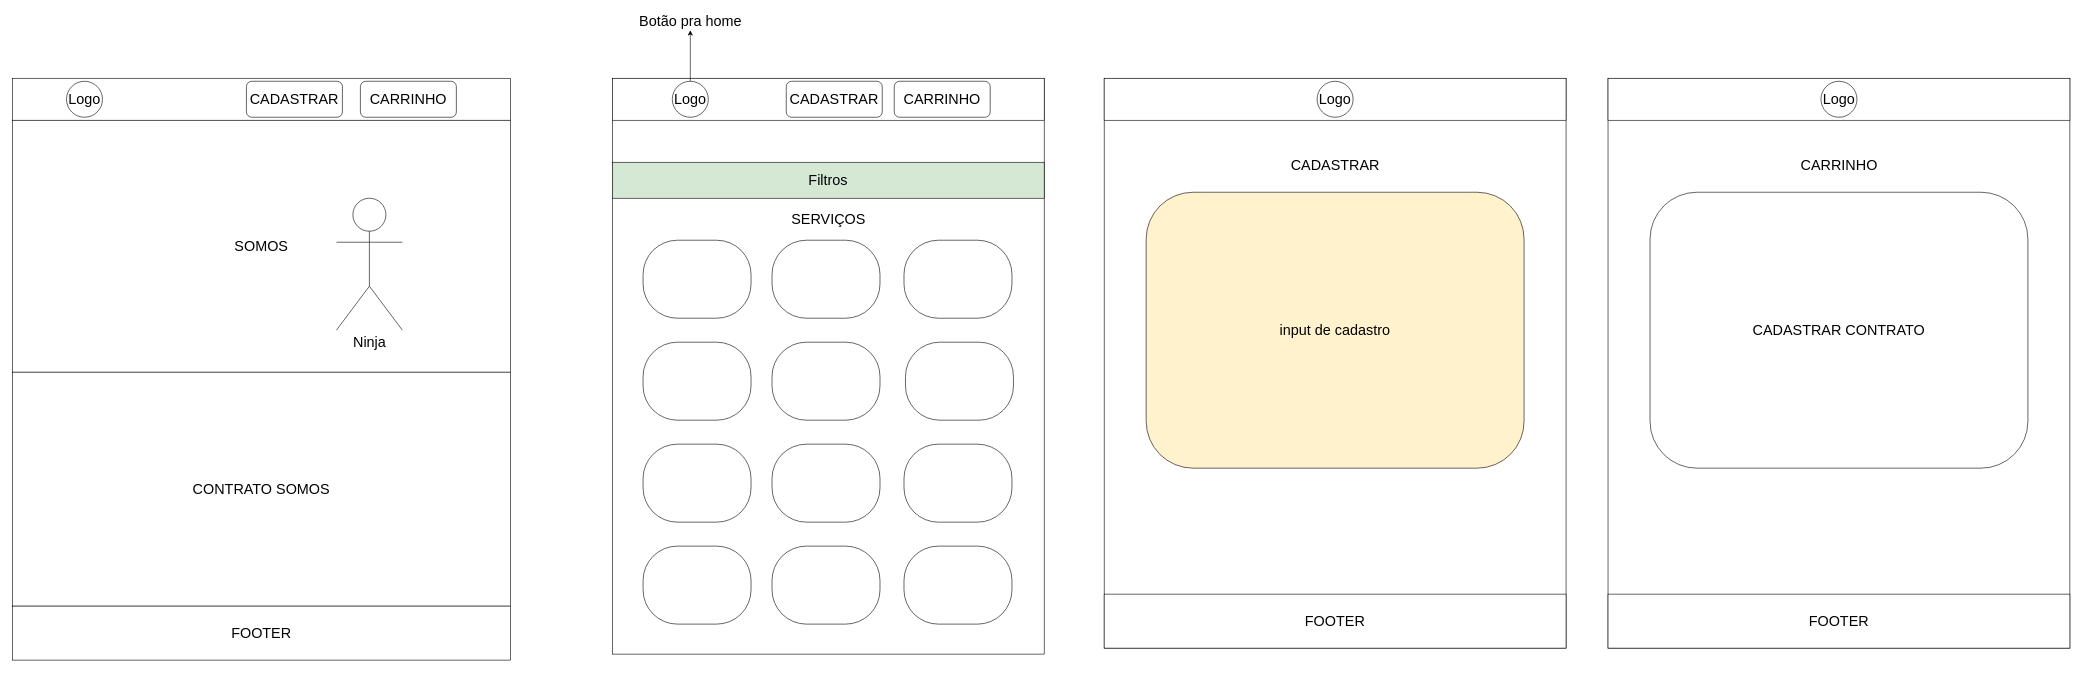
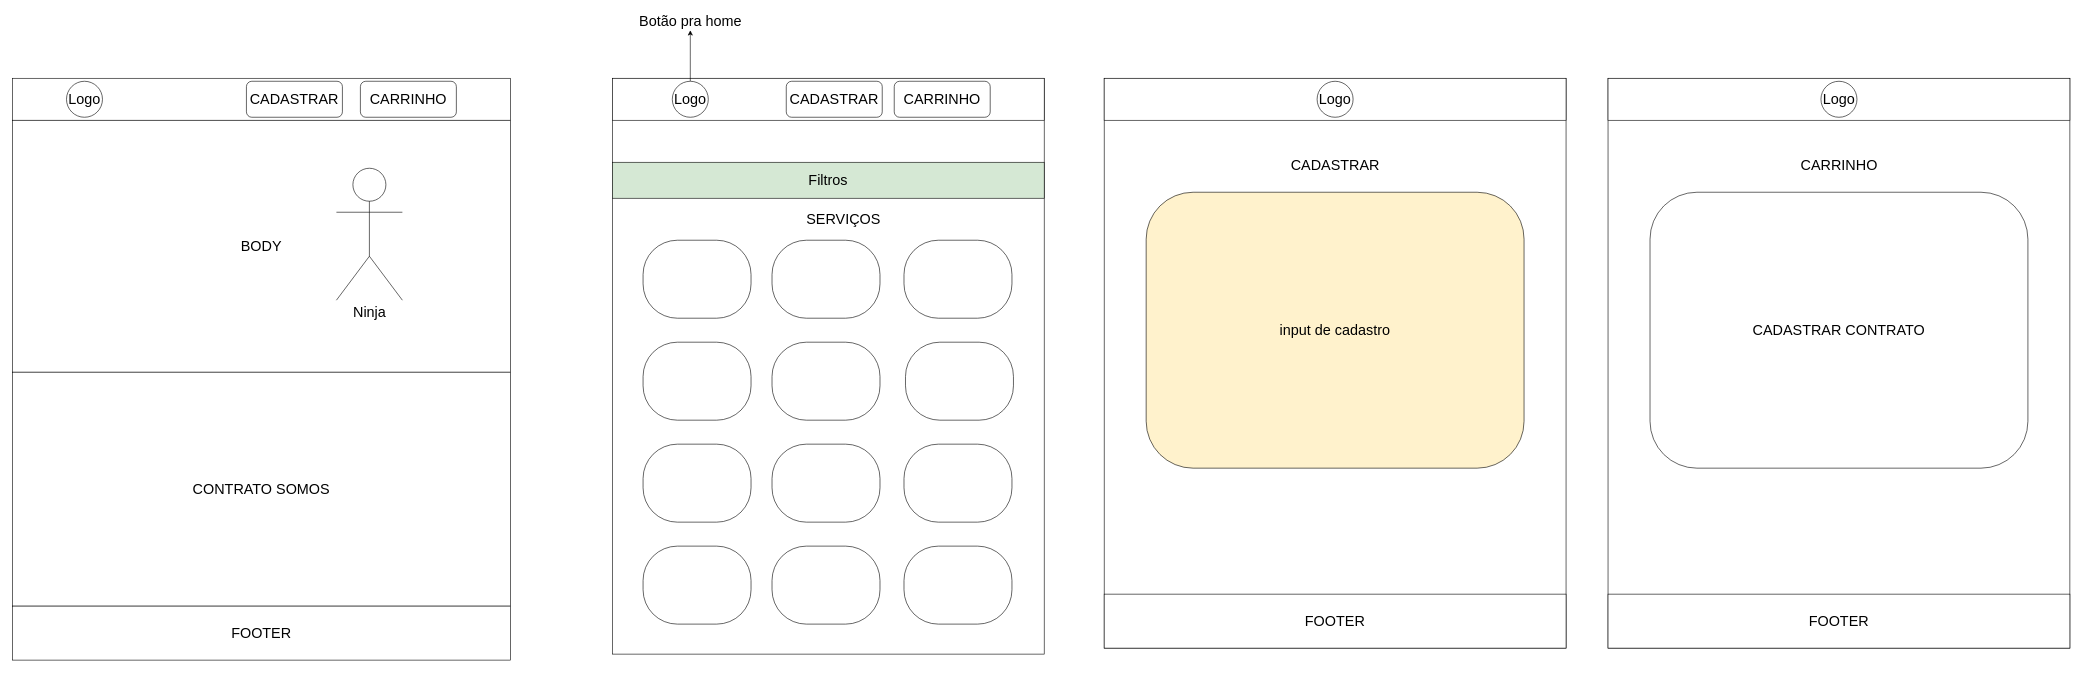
  <mxCell id="0" />
  <mxCell id="1" parent="0" />
  <mxCell id="2" value="" style="rounded=0;whiteSpace=wrap;html=1;" vertex="1" parent="1"><mxGeometry width="830" height="70" as="geometry" x="20" y="130" /></mxCell>
  <mxCell id="3" value="Logo" style="ellipse;whiteSpace=wrap;html=1;fontSize=24;" vertex="1" parent="1"><mxGeometry x="110" y="135" width="60" height="60" as="geometry" /></mxCell>
  <mxCell id="4" value="CADASTRAR" style="rounded=1;whiteSpace=wrap;html=1;fontSize=24;" vertex="1" parent="1"><mxGeometry x="410" y="135" width="160" height="60" as="geometry" /></mxCell>
  <mxCell id="5" value="CARRINHO" style="rounded=1;whiteSpace=wrap;html=1;fontSize=24;" vertex="1" parent="1"><mxGeometry x="600" y="135" width="160" height="60" as="geometry" /></mxCell>
- <mxCell id="6" value="SOMOS" style="rounded=0;whiteSpace=wrap;html=1;fontSize=24;" vertex="1" parent="1"><mxGeometry y="200" width="830" height="420" as="geometry" x="20" /></mxCell>
+ <mxCell id="6" value="BODY" style="rounded=0;whiteSpace=wrap;html=1;fontSize=24;" vertex="1" parent="1"><mxGeometry y="200" width="830" height="420" as="geometry" x="20" /></mxCell>
  <mxCell id="7" value="CONTRATO SOMOS" style="rounded=0;whiteSpace=wrap;html=1;fontSize=24;" vertex="1" parent="1"><mxGeometry y="620" width="830" height="390" as="geometry" x="20" /></mxCell>
  <mxCell id="8" value="FOOTER" style="rounded=0;whiteSpace=wrap;html=1;fontSize=24;" vertex="1" parent="1"><mxGeometry y="1010" width="830" height="90" as="geometry" x="20" /></mxCell>
  <mxCell id="9" value="" style="rounded=0;whiteSpace=wrap;html=1;fontSize=24;" vertex="1" parent="1"><mxGeometry x="1020" width="720" height="960" as="geometry" y="130" /></mxCell>
- <mxCell id="10" value="Ninja" style="shape=umlActor;verticalLabelPosition=bottom;verticalAlign=top;html=1;outlineConnect=0;fontSize=24;" vertex="1" parent="1"><mxGeometry x="560" y="330" width="110" height="220" as="geometry" /></mxCell>
+ <mxCell id="10" value="Ninja" style="shape=umlActor;verticalLabelPosition=bottom;verticalAlign=top;html=1;outlineConnect=0;fontSize=24;" vertex="1" parent="1"><mxGeometry x="560" y="280" width="110" height="220" as="geometry" /></mxCell>
  <mxCell id="11" value="" style="rounded=0;whiteSpace=wrap;html=1;fontSize=24;" vertex="1" parent="1"><mxGeometry x="1020" width="720" height="70" as="geometry" y="130" /></mxCell>
  <mxCell id="12" style="edgeStyle=orthogonalEdgeStyle;rounded=0;orthogonalLoop=1;jettySize=auto;html=1;fontSize=24;" edge="1" parent="1" source="13"><mxGeometry relative="1" as="geometry"><mxPoint x="1150" y="50" as="targetPoint" /></mxGeometry></mxCell>
  <mxCell id="13" value="Logo" style="ellipse;whiteSpace=wrap;html=1;fontSize=24;" vertex="1" parent="1"><mxGeometry x="1120" y="135" width="60" height="60" as="geometry" /></mxCell>
  <mxCell id="14" value="Botão pra home" style="text;html=1;align=center;verticalAlign=middle;resizable=0;points=[];autosize=1;strokeColor=none;fillColor=none;fontSize=24;" vertex="1" parent="1"><mxGeometry x="1055" y="20" width="190" height="30" as="geometry" /></mxCell>
  <mxCell id="15" value="CADASTRAR" style="rounded=1;whiteSpace=wrap;html=1;fontSize=24;" vertex="1" parent="1"><mxGeometry x="1310" y="135" width="160" height="60" as="geometry" /></mxCell>
  <mxCell id="16" value="CARRINHO" style="rounded=1;whiteSpace=wrap;html=1;fontSize=24;" vertex="1" parent="1"><mxGeometry x="1490" y="135" width="160" height="60" as="geometry" /></mxCell>
  <mxCell id="17" value="" style="rounded=1;whiteSpace=wrap;html=1;fontSize=24;arcSize=44;" vertex="1" parent="1"><mxGeometry x="1071.25" y="400" width="180" height="130" as="geometry" /></mxCell>
  <mxCell id="18" value="" style="rounded=1;whiteSpace=wrap;html=1;fontSize=24;arcSize=44;" vertex="1" parent="1"><mxGeometry x="1286.25" y="400" width="180" height="130" as="geometry" /></mxCell>
  <mxCell id="19" value="" style="rounded=1;whiteSpace=wrap;html=1;fontSize=24;arcSize=44;" vertex="1" parent="1"><mxGeometry x="1506.25" y="400" width="180" height="130" as="geometry" /></mxCell>
  <mxCell id="20" value="" style="rounded=1;whiteSpace=wrap;html=1;fontSize=24;arcSize=44;" vertex="1" parent="1"><mxGeometry x="1071.25" y="570" width="180" height="130" as="geometry" /></mxCell>
  <mxCell id="21" value="" style="rounded=1;whiteSpace=wrap;html=1;fontSize=24;arcSize=44;" vertex="1" parent="1"><mxGeometry x="1286.25" y="570" width="180" height="130" as="geometry" /></mxCell>
  <mxCell id="22" value="" style="rounded=1;whiteSpace=wrap;html=1;fontSize=24;arcSize=44;" vertex="1" parent="1"><mxGeometry x="1508.75" y="570" width="180" height="130" as="geometry" /></mxCell>
  <mxCell id="23" value="" style="rounded=1;whiteSpace=wrap;html=1;fontSize=24;arcSize=44;" vertex="1" parent="1"><mxGeometry x="1071.25" y="740" width="180" height="130" as="geometry" /></mxCell>
  <mxCell id="24" value="" style="rounded=1;whiteSpace=wrap;html=1;fontSize=24;arcSize=44;" vertex="1" parent="1"><mxGeometry x="1286.25" y="740" width="180" height="130" as="geometry" /></mxCell>
  <mxCell id="25" value="" style="rounded=1;whiteSpace=wrap;html=1;fontSize=24;arcSize=44;" vertex="1" parent="1"><mxGeometry x="1506.25" y="740" width="180" height="130" as="geometry" /></mxCell>
  <mxCell id="26" value="" style="rounded=1;whiteSpace=wrap;html=1;fontSize=24;arcSize=44;" vertex="1" parent="1"><mxGeometry x="1071.25" y="910" width="180" height="130" as="geometry" /></mxCell>
  <mxCell id="27" value="" style="rounded=1;whiteSpace=wrap;html=1;fontSize=24;arcSize=44;" vertex="1" parent="1"><mxGeometry x="1286.25" y="910" width="180" height="130" as="geometry" /></mxCell>
  <mxCell id="28" value="" style="rounded=1;whiteSpace=wrap;html=1;fontSize=24;arcSize=44;" vertex="1" parent="1"><mxGeometry x="1506.25" y="910" width="180" height="130" as="geometry" /></mxCell>
  <mxCell id="29" value="Filtros" style="rounded=0;whiteSpace=wrap;html=1;fontSize=24;fillColor=#d5e8d4;" vertex="1" parent="1"><mxGeometry x="1020" y="270" width="720" height="60" as="geometry" /></mxCell>
- <mxCell id="30" value="SERVIÇOS" style="text;html=1;align=center;verticalAlign=middle;resizable=0;points=[];autosize=1;strokeColor=none;fillColor=none;fontSize=24;" vertex="1" parent="1"><mxGeometry x="1310" y="350" width="140" height="30" as="geometry" /></mxCell>
+ <mxCell id="30" value="SERVIÇOS" style="text;html=1;align=center;verticalAlign=middle;resizable=0;points=[];autosize=1;strokeColor=none;fillColor=none;fontSize=24;" vertex="1" parent="1"><mxGeometry x="1335" y="350" width="140" height="30" as="geometry" /></mxCell>
  <mxCell id="31" value="" style="rounded=0;whiteSpace=wrap;html=1;fontSize=24;" vertex="1" parent="1"><mxGeometry x="1840" width="770" height="950" as="geometry" y="130" /></mxCell>
  <mxCell id="32" value="" style="rounded=0;whiteSpace=wrap;html=1;fontSize=24;" vertex="1" parent="1"><mxGeometry x="1840" width="770" height="70" as="geometry" y="130" /></mxCell>
  <mxCell id="33" value="input de cadastro" style="rounded=1;whiteSpace=wrap;html=1;fontSize=24;arcSize=17;fillColor=#fff2cc;" vertex="1" parent="1"><mxGeometry x="1910" y="320" width="630" height="460" as="geometry" /></mxCell>
  <mxCell id="34" value="CADASTRAR" style="text;html=1;align=center;verticalAlign=middle;resizable=0;points=[];autosize=1;strokeColor=none;fillColor=none;fontSize=24;" vertex="1" parent="1"><mxGeometry x="2145" y="260" width="160" height="30" as="geometry" /></mxCell>
  <mxCell id="35" value="Logo" style="ellipse;whiteSpace=wrap;html=1;fontSize=24;" vertex="1" parent="1"><mxGeometry x="2195" y="135" width="60" height="60" as="geometry" /></mxCell>
  <mxCell id="36" value="" style="rounded=0;whiteSpace=wrap;html=1;fontSize=24;" vertex="1" parent="1"><mxGeometry x="2680" width="770" height="950" as="geometry" y="130" /></mxCell>
  <mxCell id="37" value="" style="rounded=0;whiteSpace=wrap;html=1;fontSize=24;" vertex="1" parent="1"><mxGeometry x="2680" width="770" height="70" as="geometry" y="130" /></mxCell>
  <mxCell id="38" value="Logo" style="ellipse;whiteSpace=wrap;html=1;fontSize=24;" vertex="1" parent="1"><mxGeometry x="3035" y="135" width="60" height="60" as="geometry" /></mxCell>
  <mxCell id="39" value="CADASTRAR CONTRATO" style="rounded=1;whiteSpace=wrap;html=1;fontSize=24;arcSize=17;" vertex="1" parent="1"><mxGeometry x="2750" y="320" width="630" height="460" as="geometry" /></mxCell>
  <mxCell id="40" value="CARRINHO" style="text;html=1;align=center;verticalAlign=middle;resizable=0;points=[];autosize=1;strokeColor=none;fillColor=none;fontSize=24;" vertex="1" parent="1"><mxGeometry x="2995" y="260" width="140" height="30" as="geometry" /></mxCell>
  <mxCell id="41" value="FOOTER" style="rounded=0;whiteSpace=wrap;html=1;fontSize=24;" vertex="1" parent="1"><mxGeometry x="1840" y="990" width="770" height="90" as="geometry" /></mxCell>
  <mxCell id="42" value="FOOTER" style="rounded=0;whiteSpace=wrap;html=1;fontSize=24;" vertex="1" parent="1"><mxGeometry x="2680" y="990" width="770" height="90" as="geometry" /></mxCell>
